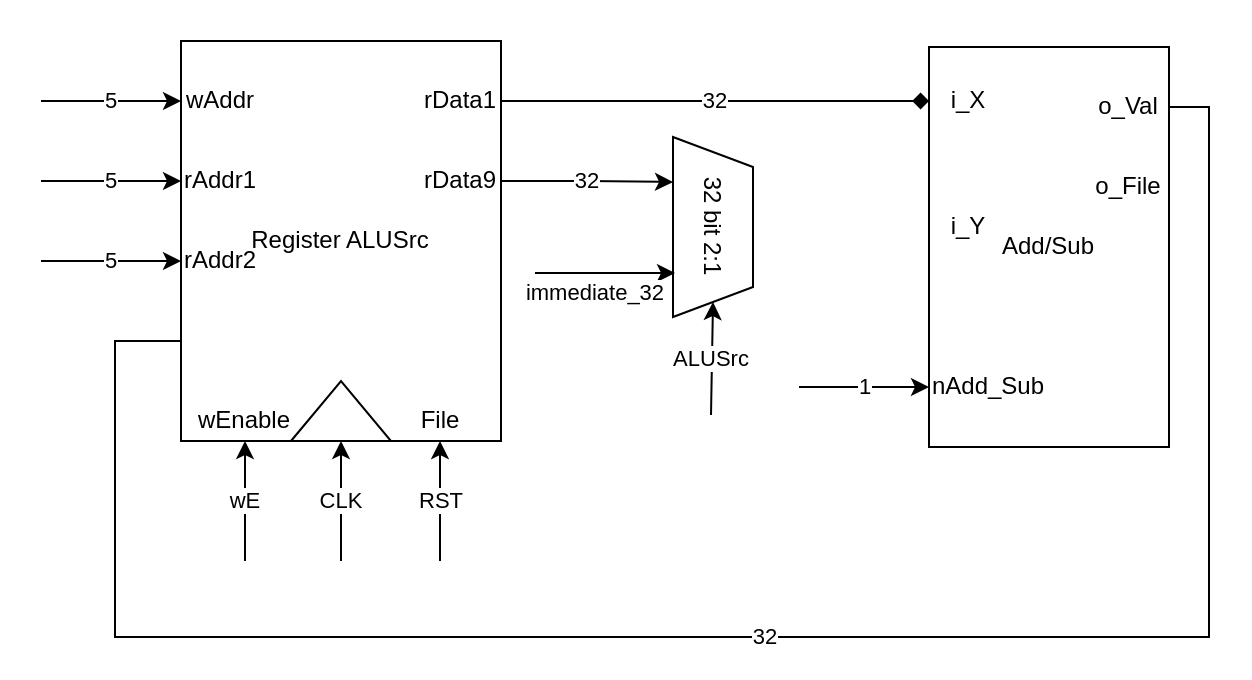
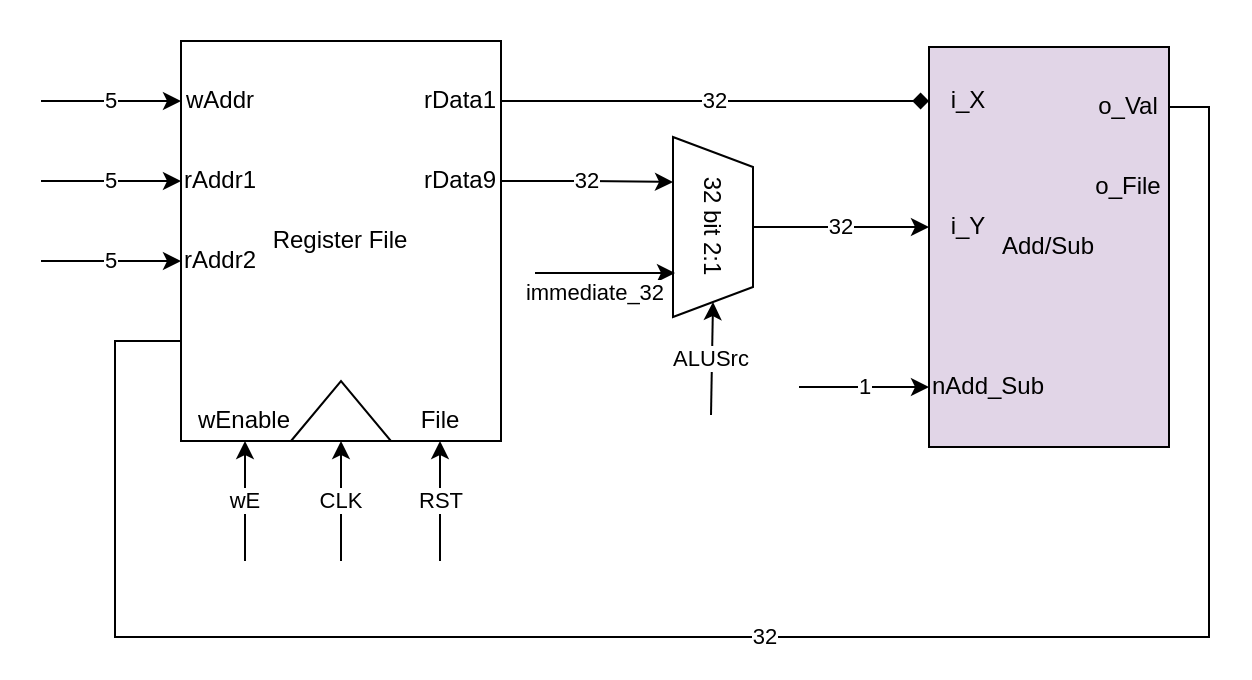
  <mxCell id="0" />
  <mxCell id="1" parent="0" />
- <mxCell id="2" value="Register ALUSrc" style="rounded=0;whiteSpace=wrap;html=1;" vertex="1" parent="1"><mxGeometry x="90" y="20" width="160" height="200" as="geometry" /></mxCell>
+ <mxCell id="2" value="Register File" style="rounded=0;whiteSpace=wrap;html=1;" vertex="1" parent="1"><mxGeometry x="90" y="20" width="160" height="200" as="geometry" /></mxCell>
  <mxCell id="3" value="32" style="edgeStyle=orthogonalEdgeStyle;rounded=0;orthogonalLoop=1;jettySize=auto;html=1;exitX=1;exitY=0.5;exitDx=0;exitDy=0;entryX=0.25;entryY=1;entryDx=0;entryDy=0;" edge="1" parent="1" source="4" target="21"><mxGeometry relative="1" as="geometry" /></mxCell>
  <mxCell id="4" value="rData9" style="text;html=1;strokeColor=none;fillColor=none;align=center;verticalAlign=middle;whiteSpace=wrap;rounded=0;" vertex="1" parent="1"><mxGeometry x="210" y="80" width="40" height="20" as="geometry" /></mxCell>
  <mxCell id="5" value="32" style="edgeStyle=orthogonalEdgeStyle;rounded=0;orthogonalLoop=1;jettySize=auto;html=1;exitX=1;exitY=0.5;exitDx=0;exitDy=0;entryX=0;entryY=0.5;entryDx=0;entryDy=0;endArrow=diamond;" edge="1" parent="1" source="6" target="14"><mxGeometry relative="1" as="geometry" /></mxCell>
  <mxCell id="6" value="rData1" style="text;html=1;strokeColor=none;fillColor=none;align=center;verticalAlign=middle;whiteSpace=wrap;rounded=0;" vertex="1" parent="1"><mxGeometry x="210" y="40" width="40" height="20" as="geometry" /></mxCell>
  <mxCell id="7" value="wEnable" style="text;html=1;strokeColor=none;fillColor=none;align=center;verticalAlign=middle;whiteSpace=wrap;rounded=0;" vertex="1" parent="1"><mxGeometry x="102" y="200" width="40" height="20" as="geometry" /></mxCell>
  <mxCell id="8" value="rAddr2" style="text;html=1;strokeColor=none;fillColor=none;align=center;verticalAlign=middle;whiteSpace=wrap;rounded=0;" vertex="1" parent="1"><mxGeometry x="90" y="120" width="40" height="20" as="geometry" /></mxCell>
  <mxCell id="9" value="rAddr1" style="text;html=1;strokeColor=none;fillColor=none;align=center;verticalAlign=middle;whiteSpace=wrap;rounded=0;" vertex="1" parent="1"><mxGeometry x="90" y="80" width="40" height="20" as="geometry" /></mxCell>
  <mxCell id="10" value="wAddr" style="text;html=1;strokeColor=none;fillColor=none;align=center;verticalAlign=middle;whiteSpace=wrap;rounded=0;" vertex="1" parent="1"><mxGeometry x="90" y="40" width="40" height="20" as="geometry" /></mxCell>
  <mxCell id="11" value="" style="triangle;whiteSpace=wrap;html=1;rotation=-180;direction=south;" vertex="1" parent="1"><mxGeometry x="145" y="190" width="50" height="30" as="geometry" /></mxCell>
  <mxCell id="12" value="File" style="text;html=1;strokeColor=none;fillColor=none;align=center;verticalAlign=middle;whiteSpace=wrap;rounded=0;" vertex="1" parent="1"><mxGeometry x="200" y="200" width="40" height="20" as="geometry" /></mxCell>
- <mxCell id="13" value="Add/Sub" style="rounded=0;whiteSpace=wrap;html=1;" vertex="1" parent="1"><mxGeometry x="464" y="23" width="120" height="200" as="geometry" /></mxCell>
+ <mxCell id="13" value="Add/Sub" style="rounded=0;whiteSpace=wrap;html=1;fillColor=#e1d5e7;" vertex="1" parent="1"><mxGeometry x="464" y="23" width="120" height="200" as="geometry" /></mxCell>
  <mxCell id="14" value="i_X" style="text;html=1;strokeColor=none;fillColor=none;align=center;verticalAlign=middle;whiteSpace=wrap;rounded=0;" vertex="1" parent="1"><mxGeometry x="464" y="40" width="40" height="20" as="geometry" /></mxCell>
  <mxCell id="15" value="i_Y" style="text;html=1;strokeColor=none;fillColor=none;align=center;verticalAlign=middle;whiteSpace=wrap;rounded=0;" vertex="1" parent="1"><mxGeometry x="464" y="103" width="40" height="20" as="geometry" /></mxCell>
  <mxCell id="16" value="nAdd_Sub" style="text;html=1;strokeColor=none;fillColor=none;align=center;verticalAlign=middle;whiteSpace=wrap;rounded=0;" vertex="1" parent="1"><mxGeometry x="474" y="183" width="40" height="20" as="geometry" /></mxCell>
  <mxCell id="17" value="32" style="edgeStyle=orthogonalEdgeStyle;rounded=0;orthogonalLoop=1;jettySize=auto;html=1;exitX=1;exitY=0.5;exitDx=0;exitDy=0;entryX=0;entryY=0.75;entryDx=0;entryDy=0;endArrow=none;" edge="1" parent="1" source="18" target="2"><mxGeometry relative="1" as="geometry"><Array as="points"><mxPoint x="604" y="53" /><mxPoint x="604" y="318" /><mxPoint x="57" y="318" /><mxPoint x="57" y="170" /></Array></mxGeometry></mxCell>
  <mxCell id="18" value="o_Val" style="text;html=1;strokeColor=none;fillColor=none;align=center;verticalAlign=middle;whiteSpace=wrap;rounded=0;" vertex="1" parent="1"><mxGeometry x="544" y="43" width="40" height="20" as="geometry" /></mxCell>
  <mxCell id="19" value="o_File" style="text;html=1;strokeColor=none;fillColor=none;align=center;verticalAlign=middle;whiteSpace=wrap;rounded=0;" vertex="1" parent="1"><mxGeometry x="544" y="83" width="40" height="20" as="geometry" /></mxCell>
+ <mxCell id="20" value="32" style="edgeStyle=orthogonalEdgeStyle;rounded=0;orthogonalLoop=1;jettySize=auto;html=1;exitX=0.5;exitY=0;exitDx=0;exitDy=0;entryX=0;entryY=0.5;entryDx=0;entryDy=0;" edge="1" parent="1" source="21" target="15"><mxGeometry relative="1" as="geometry" /></mxCell>
  <mxCell id="21" value="32 bit 2:1" style="shape=trapezoid;perimeter=trapezoidPerimeter;whiteSpace=wrap;html=1;fixedSize=1;rotation=90;size=15;" vertex="1" parent="1"><mxGeometry x="311" y="93" width="90" height="40" as="geometry" /></mxCell>
  <mxCell id="22" value="5" style="endArrow=classic;html=1;" edge="1" parent="1"><mxGeometry width="50" height="50" relative="1" as="geometry"><mxPoint x="20" y="50" as="sourcePoint" /><mxPoint x="90" y="50" as="targetPoint" /></mxGeometry></mxCell>
  <mxCell id="23" value="5" style="endArrow=classic;html=1;" edge="1" parent="1"><mxGeometry width="50" height="50" relative="1" as="geometry"><mxPoint x="20" y="90" as="sourcePoint" /><mxPoint x="90" y="90" as="targetPoint" /></mxGeometry></mxCell>
  <mxCell id="24" value="5" style="endArrow=classic;html=1;" edge="1" parent="1"><mxGeometry width="50" height="50" relative="1" as="geometry"><mxPoint x="20" y="130" as="sourcePoint" /><mxPoint x="90" y="130" as="targetPoint" /></mxGeometry></mxCell>
  <mxCell id="25" value="CLK" style="endArrow=classic;html=1;" edge="1" parent="1"><mxGeometry width="50" height="50" relative="1" as="geometry"><mxPoint x="170" y="280" as="sourcePoint" /><mxPoint x="170" y="220" as="targetPoint" /></mxGeometry></mxCell>
  <mxCell id="26" value="immediate_32" style="endArrow=classic;html=1;" edge="1" parent="1"><mxGeometry x="-0.143" y="-10" width="50" height="50" relative="1" as="geometry"><mxPoint x="267" y="136" as="sourcePoint" /><mxPoint x="337" y="136" as="targetPoint" /><mxPoint as="offset" /></mxGeometry></mxCell>
  <mxCell id="27" value="wE" style="endArrow=classic;html=1;entryX=0.5;entryY=1;entryDx=0;entryDy=0;" edge="1" parent="1" target="7"><mxGeometry width="50" height="50" relative="1" as="geometry"><mxPoint x="122" y="280" as="sourcePoint" /><mxPoint x="120" y="225" as="targetPoint" /></mxGeometry></mxCell>
  <mxCell id="28" value="RST" style="endArrow=classic;html=1;entryX=0.5;entryY=1;entryDx=0;entryDy=0;" edge="1" parent="1"><mxGeometry width="50" height="50" relative="1" as="geometry"><mxPoint x="219.5" y="280" as="sourcePoint" /><mxPoint x="219.5" y="220" as="targetPoint" /></mxGeometry></mxCell>
  <mxCell id="29" value="ALUSrc" style="endArrow=classic;html=1;entryX=1;entryY=0.5;entryDx=0;entryDy=0;" edge="1" parent="1" target="21"><mxGeometry width="50" height="50" relative="1" as="geometry"><mxPoint x="355" y="207" as="sourcePoint" /><mxPoint x="358" y="177" as="targetPoint" /></mxGeometry></mxCell>
  <mxCell id="30" value="1" style="endArrow=classic;html=1;" edge="1" parent="1"><mxGeometry width="50" height="50" relative="1" as="geometry"><mxPoint x="399" y="193" as="sourcePoint" /><mxPoint x="464" y="193" as="targetPoint" /></mxGeometry></mxCell>
